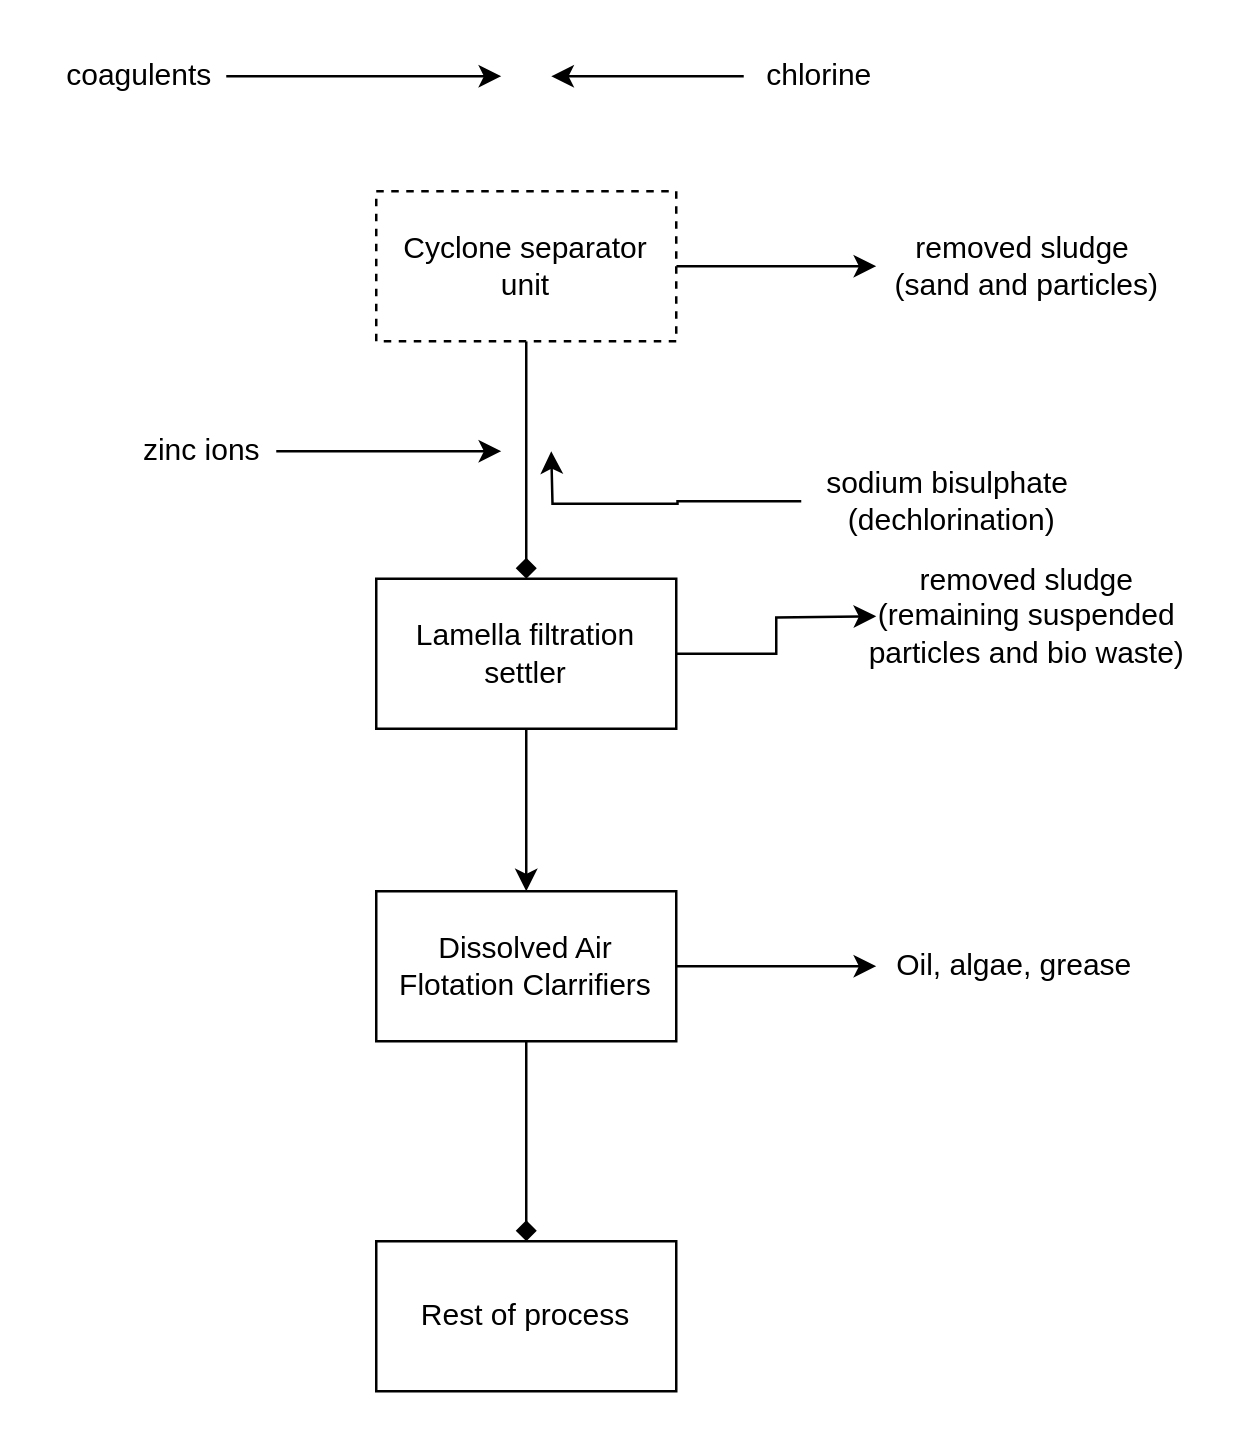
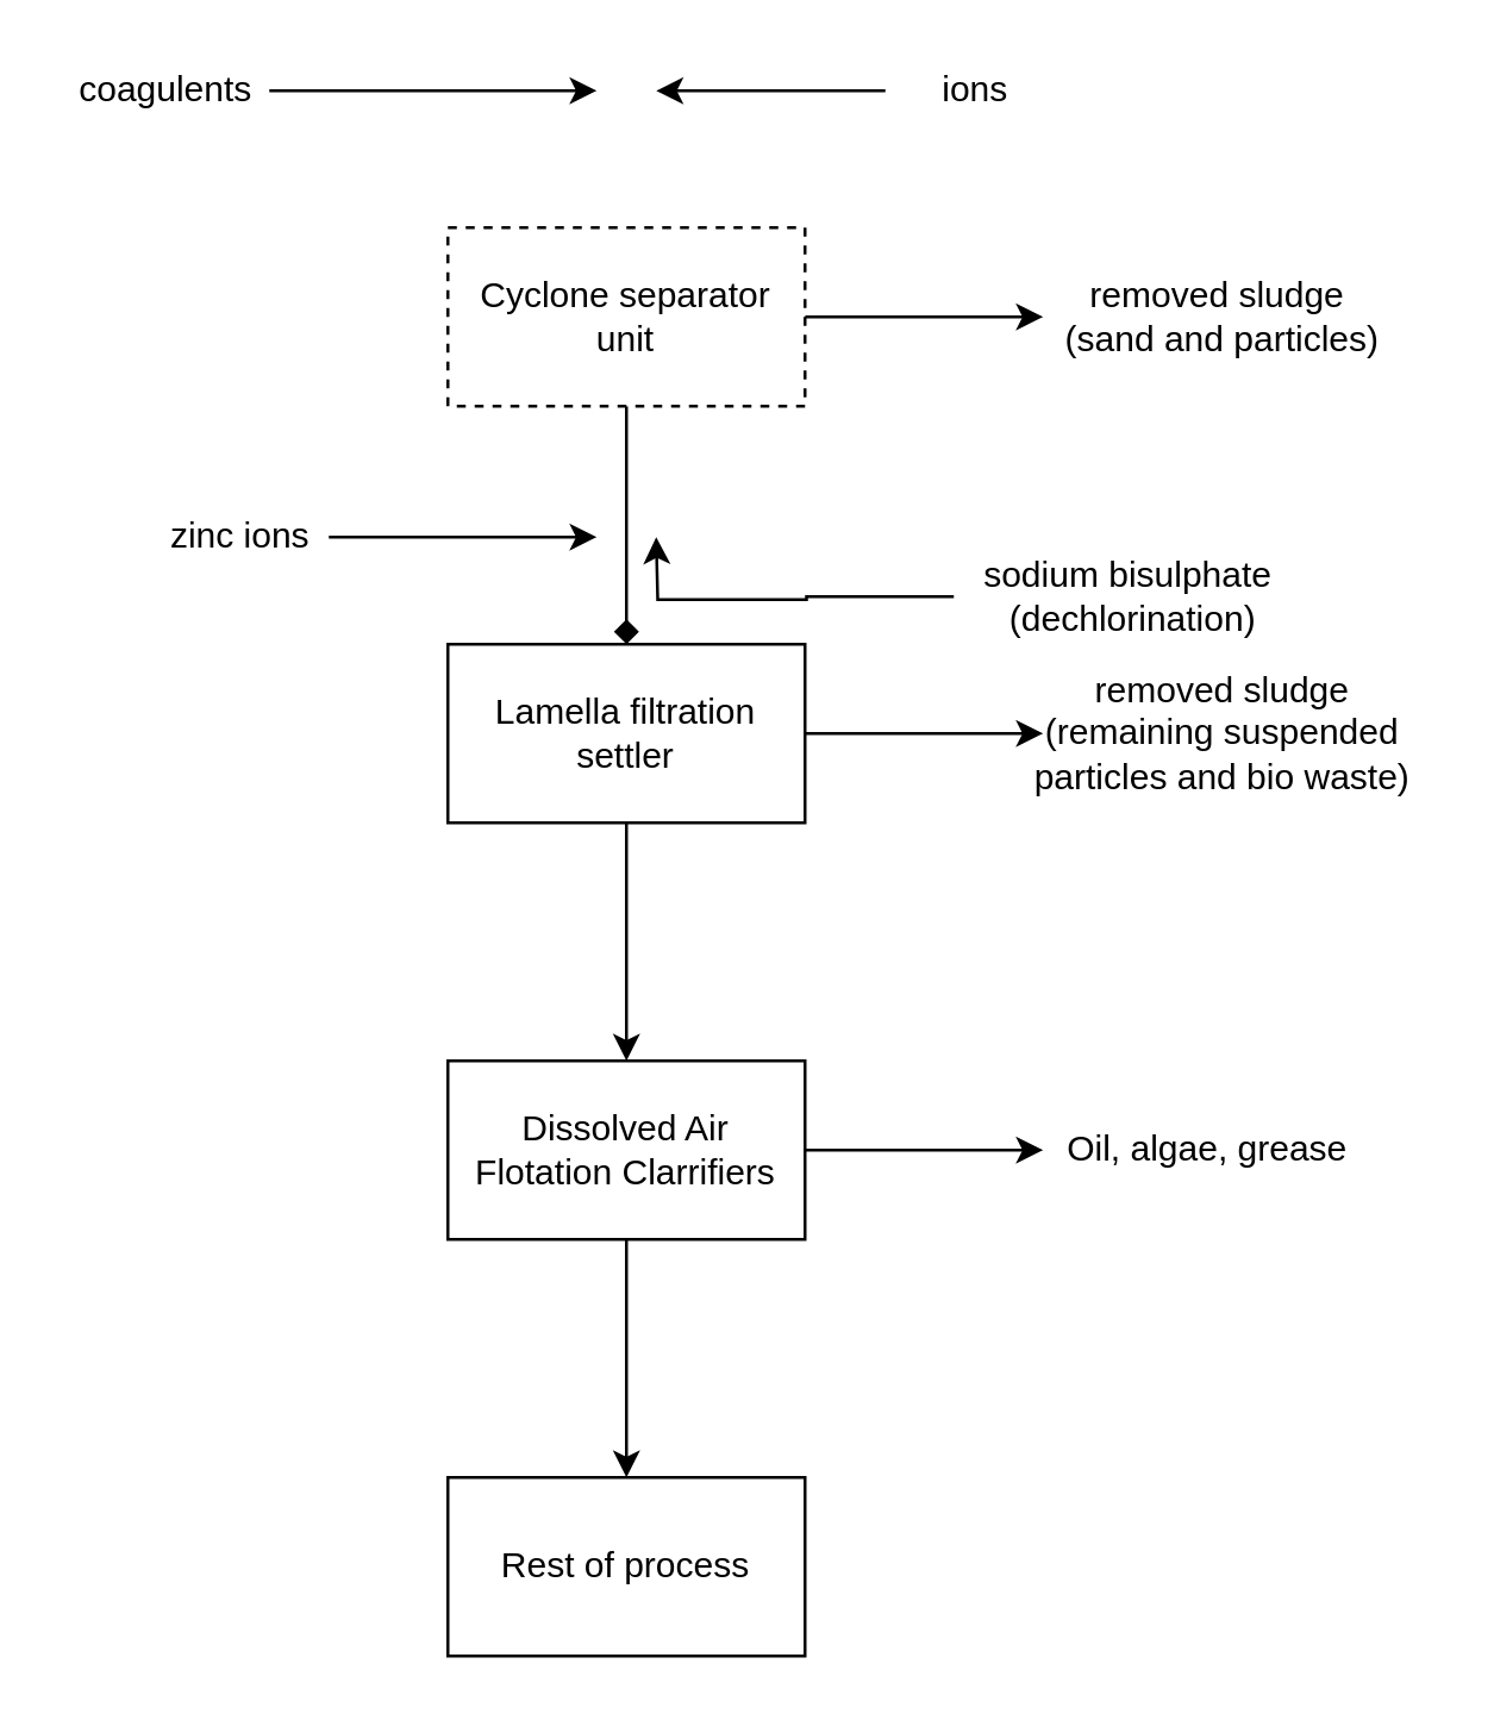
  <mxCell id="0" />
  <mxCell id="1" parent="0" />
  <mxCell id="2" value="" style="edgeStyle=orthogonalEdgeStyle;rounded=0;orthogonalLoop=1;jettySize=auto;html=1;endArrow=diamond;" parent="1" source="4" target="7" edge="1"><mxGeometry relative="1" as="geometry" /></mxCell>
  <mxCell id="3" value="" style="edgeStyle=orthogonalEdgeStyle;rounded=0;orthogonalLoop=1;jettySize=auto;html=1;" parent="1" source="4" edge="1"><mxGeometry relative="1" as="geometry"><mxPoint x="350" y="106" as="targetPoint" /></mxGeometry></mxCell>
  <mxCell id="4" value="Cyclone separator&lt;br&gt;unit" style="rounded=0;whiteSpace=wrap;html=1;dashed=1;" parent="1" vertex="1"><mxGeometry x="150" y="76" width="120" height="60" as="geometry" /></mxCell>
  <mxCell id="5" value="" style="edgeStyle=orthogonalEdgeStyle;rounded=0;orthogonalLoop=1;jettySize=auto;html=1;" parent="1" source="7" target="10" edge="1"><mxGeometry relative="1" as="geometry" /></mxCell>
  <mxCell id="6" value="" style="edgeStyle=orthogonalEdgeStyle;rounded=0;orthogonalLoop=1;jettySize=auto;html=1;" parent="1" source="7" edge="1"><mxGeometry relative="1" as="geometry"><mxPoint x="350" y="246" as="targetPoint" /></mxGeometry></mxCell>
- <mxCell id="7" value="Lamella filtration settler" style="rounded=0;whiteSpace=wrap;html=1;" parent="1" vertex="1"><mxGeometry x="150" y="231" width="120" height="60" as="geometry" /></mxCell>
- <mxCell id="8" value="" style="edgeStyle=orthogonalEdgeStyle;rounded=0;orthogonalLoop=1;jettySize=auto;html=1;endArrow=diamond;" parent="1" source="10" target="11" edge="1"><mxGeometry relative="1" as="geometry" /></mxCell>
+ <mxCell id="7" value="Lamella filtration settler" style="rounded=0;whiteSpace=wrap;html=1;" parent="1" vertex="1"><mxGeometry x="150" y="216" width="120" height="60" as="geometry" /></mxCell>
+ <mxCell id="8" value="" style="edgeStyle=orthogonalEdgeStyle;rounded=0;orthogonalLoop=1;jettySize=auto;html=1;" parent="1" source="10" target="11" edge="1"><mxGeometry relative="1" as="geometry" /></mxCell>
  <mxCell id="9" value="" style="edgeStyle=orthogonalEdgeStyle;rounded=0;orthogonalLoop=1;jettySize=auto;html=1;" parent="1" source="10" edge="1"><mxGeometry relative="1" as="geometry"><mxPoint x="350" y="386" as="targetPoint" /></mxGeometry></mxCell>
  <mxCell id="10" value="Dissolved Air Flotation Clarrifiers" style="rounded=0;whiteSpace=wrap;html=1;" parent="1" vertex="1"><mxGeometry x="150" y="356" width="120" height="60" as="geometry" /></mxCell>
  <mxCell id="11" value="Rest of process" style="rounded=0;whiteSpace=wrap;html=1;" parent="1" vertex="1"><mxGeometry x="150" y="496" width="120" height="60" as="geometry" /></mxCell>
  <mxCell id="12" value="" style="edgeStyle=orthogonalEdgeStyle;rounded=0;orthogonalLoop=1;jettySize=auto;html=1;" parent="1" source="13" edge="1"><mxGeometry relative="1" as="geometry"><mxPoint x="220" y="180" as="targetPoint" /></mxGeometry></mxCell>
  <mxCell id="13" value="sodium bisulphate&amp;nbsp;&lt;br&gt;(dechlorination)" style="text;html=1;align=center;verticalAlign=middle;resizable=0;points=[];;autosize=1;" parent="1" vertex="1"><mxGeometry x="320" y="185" width="120" height="30" as="geometry" /></mxCell>
  <mxCell id="14" style="edgeStyle=orthogonalEdgeStyle;rounded=0;orthogonalLoop=1;jettySize=auto;html=1;" parent="1" source="15" edge="1"><mxGeometry relative="1" as="geometry"><mxPoint x="200" y="180" as="targetPoint" /></mxGeometry></mxCell>
  <mxCell id="15" value="zinc ions" style="text;html=1;align=center;verticalAlign=middle;resizable=0;points=[];;autosize=1;" parent="1" vertex="1"><mxGeometry x="50" y="170" width="60" height="20" as="geometry" /></mxCell>
  <mxCell id="16" style="edgeStyle=orthogonalEdgeStyle;rounded=0;orthogonalLoop=1;jettySize=auto;html=1;" parent="1" source="17" edge="1"><mxGeometry relative="1" as="geometry"><mxPoint x="220" y="30" as="targetPoint" /></mxGeometry></mxCell>
- <mxCell id="17" value="chlorine" style="text;html=1;align=center;verticalAlign=middle;resizable=0;points=[];;autosize=1;" parent="1" vertex="1"><mxGeometry x="297" y="20" width="60" height="20" as="geometry" /></mxCell>
+ <mxCell id="17" value="ions" style="text;html=1;align=center;verticalAlign=middle;resizable=0;points=[];;autosize=1;" parent="1" vertex="1"><mxGeometry x="297" y="20" width="60" height="20" as="geometry" /></mxCell>
  <mxCell id="18" style="edgeStyle=orthogonalEdgeStyle;rounded=0;orthogonalLoop=1;jettySize=auto;html=1;" parent="1" source="19" edge="1"><mxGeometry relative="1" as="geometry"><mxPoint x="200" y="30" as="targetPoint" /></mxGeometry></mxCell>
  <mxCell id="19" value="coagulents" style="text;html=1;align=center;verticalAlign=middle;resizable=0;points=[];;autosize=1;" parent="1" vertex="1"><mxGeometry x="20" y="20" width="70" height="20" as="geometry" /></mxCell>
  <mxCell id="20" value="removed sludge&amp;nbsp;&lt;br&gt;(sand and particles)" style="text;html=1;align=center;verticalAlign=middle;resizable=0;points=[];;autosize=1;" parent="1" vertex="1"><mxGeometry x="350" y="91" width="120" height="30" as="geometry" /></mxCell>
  <mxCell id="21" value="removed sludge&lt;br&gt;(remaining suspended&lt;br&gt;particles and bio waste)" style="text;html=1;align=center;verticalAlign=middle;resizable=0;points=[];;autosize=1;" parent="1" vertex="1"><mxGeometry x="340" y="221" width="140" height="50" as="geometry" /></mxCell>
  <mxCell id="22" value="Oil, algae, grease" style="text;html=1;align=center;verticalAlign=middle;resizable=0;points=[];;autosize=1;" parent="1" vertex="1"><mxGeometry x="350" y="376" width="110" height="20" as="geometry" /></mxCell>
